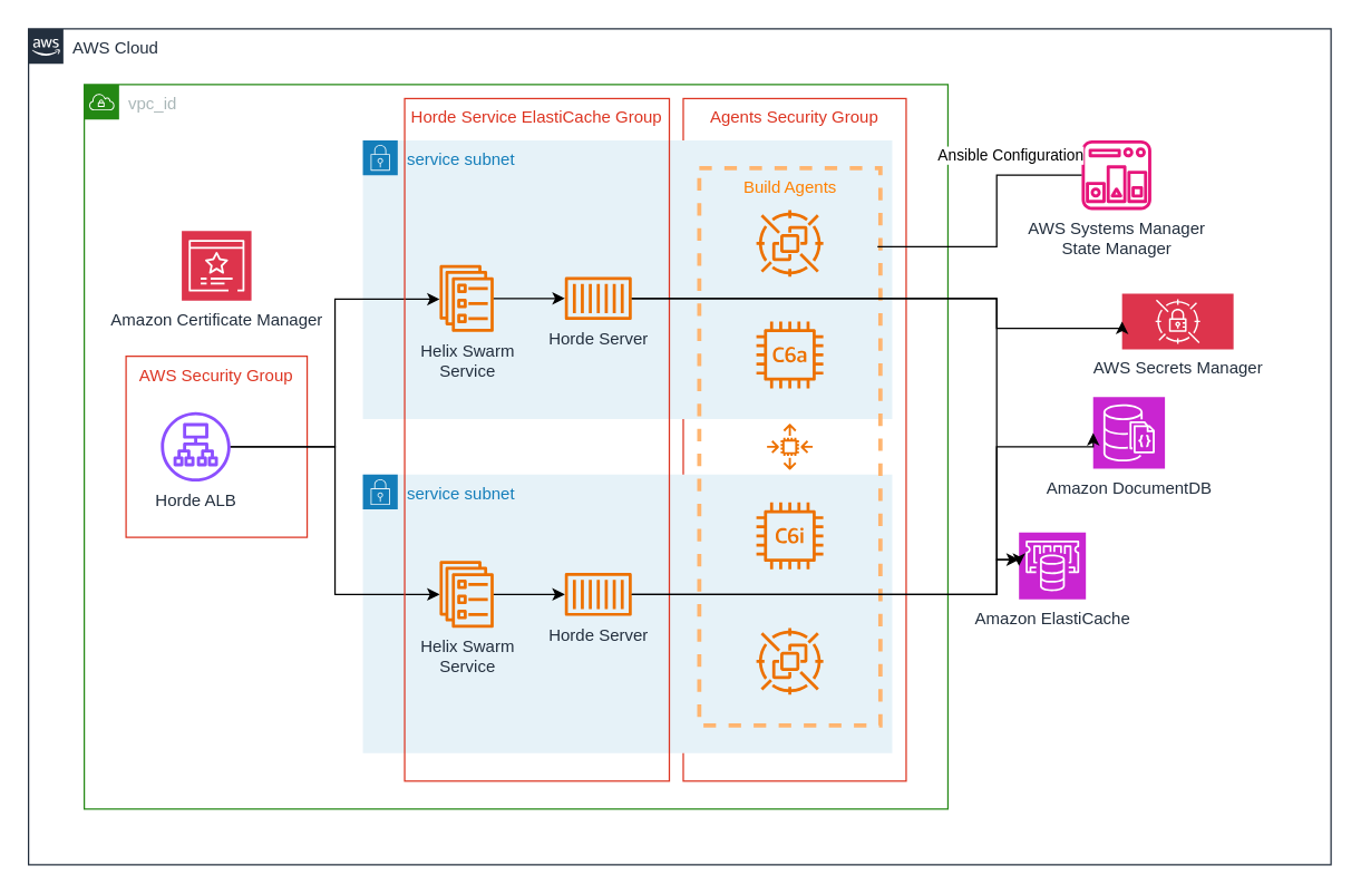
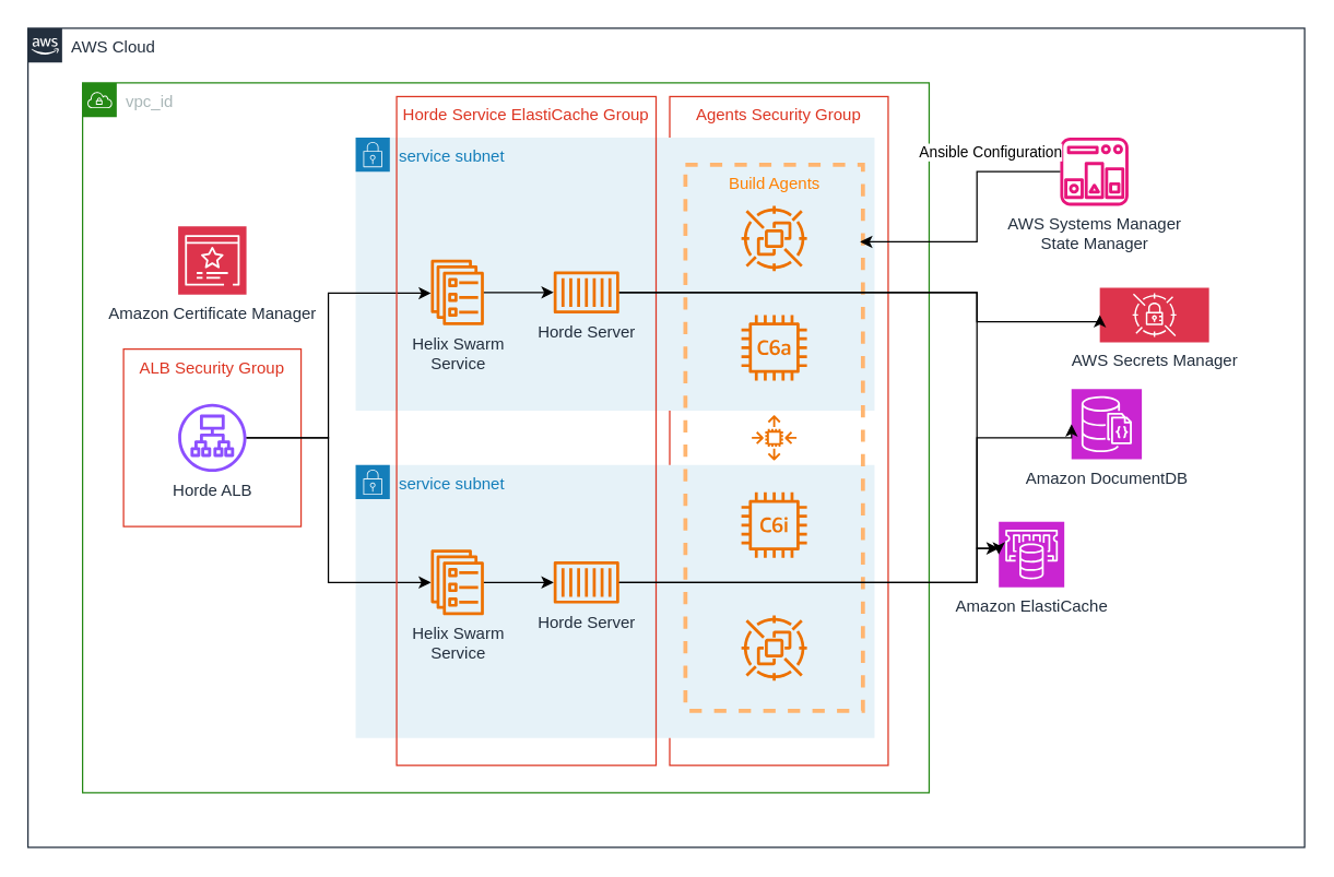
  <mxCell id="0" />
  <mxCell id="1" parent="0" />
  <mxCell id="2" value="AWS Cloud" style="points=[[0,0],[0.25,0],[0.5,0],[0.75,0],[1,0],[1,0.25],[1,0.5],[1,0.75],[1,1],[0.75,1],[0.5,1],[0.25,1],[0,1],[0,0.75],[0,0.5],[0,0.25]];outlineConnect=0;gradientColor=none;html=1;whiteSpace=wrap;fontSize=12;fontStyle=0;container=1;pointerEvents=0;collapsible=0;recursiveResize=0;shape=mxgraph.aws4.group;grIcon=mxgraph.aws4.group_aws_cloud_alt;strokeColor=#232F3E;fillColor=none;verticalAlign=top;align=left;spacingLeft=30;fontColor=#232F3E;dashed=0;" vertex="1" parent="1"><mxGeometry x="20" y="20" width="935" height="600" as="geometry" /></mxCell>
  <mxCell id="3" value="vpc_id" style="points=[[0,0],[0.25,0],[0.5,0],[0.75,0],[1,0],[1,0.25],[1,0.5],[1,0.75],[1,1],[0.75,1],[0.5,1],[0.25,1],[0,1],[0,0.75],[0,0.5],[0,0.25]];outlineConnect=0;gradientColor=none;html=1;whiteSpace=wrap;fontSize=12;fontStyle=0;container=1;pointerEvents=0;collapsible=0;recursiveResize=0;shape=mxgraph.aws4.group;grIcon=mxgraph.aws4.group_vpc;strokeColor=#248814;fillColor=none;verticalAlign=top;align=left;spacingLeft=30;fontColor=#AAB7B8;dashed=0;" vertex="1" parent="2"><mxGeometry x="40" y="40" width="620" height="520" as="geometry" /></mxCell>
  <mxCell id="4" value="Agents Security Group" style="fillColor=none;strokeColor=#DD3522;verticalAlign=top;fontStyle=0;fontColor=#DD3522;whiteSpace=wrap;html=1;" vertex="1" parent="3"><mxGeometry x="430" y="10" width="160" height="490" as="geometry" /></mxCell>
- <mxCell id="5" value="AWS Security Group" style="fillColor=none;strokeColor=#DD3522;verticalAlign=top;fontStyle=0;fontColor=#DD3522;whiteSpace=wrap;html=1;" vertex="1" parent="3"><mxGeometry x="30" y="195" width="130" height="130" as="geometry" /></mxCell>
- <mxCell id="6" value="Horde ALB" style="sketch=0;outlineConnect=0;fontColor=#232F3E;gradientColor=none;fillColor=#8C4FFF;strokeColor=none;dashed=0;verticalLabelPosition=bottom;verticalAlign=top;align=center;html=1;fontSize=12;fontStyle=0;aspect=fixed;pointerEvents=1;shape=mxgraph.aws4.application_load_balancer;" vertex="1" parent="3"><mxGeometry x="55" y="235" width="50" height="50" as="geometry" /></mxCell>
+ <mxCell id="5" value="ALB Security Group" style="fillColor=none;strokeColor=#DD3522;verticalAlign=top;fontStyle=0;fontColor=#DD3522;whiteSpace=wrap;html=1;" vertex="1" parent="3"><mxGeometry x="30" y="195" width="130" height="130" as="geometry" /></mxCell>
+ <mxCell id="6" value="Horde ALB" style="sketch=0;outlineConnect=0;fontColor=#232F3E;gradientColor=none;fillColor=#8C4FFF;strokeColor=none;dashed=0;verticalLabelPosition=bottom;verticalAlign=top;align=center;html=1;fontSize=12;fontStyle=0;aspect=fixed;pointerEvents=1;shape=mxgraph.aws4.application_load_balancer;" vertex="1" parent="3"><mxGeometry x="70" y="235" width="50" height="50" as="geometry" /></mxCell>
  <mxCell id="7" value="service subnet" style="points=[[0,0],[0.25,0],[0.5,0],[0.75,0],[1,0],[1,0.25],[1,0.5],[1,0.75],[1,1],[0.75,1],[0.5,1],[0.25,1],[0,1],[0,0.75],[0,0.5],[0,0.25]];outlineConnect=0;gradientColor=none;html=1;whiteSpace=wrap;fontSize=12;fontStyle=0;container=1;pointerEvents=0;collapsible=0;recursiveResize=0;shape=mxgraph.aws4.group;grIcon=mxgraph.aws4.group_security_group;grStroke=0;strokeColor=#147EBA;fillColor=#E6F2F8;verticalAlign=top;align=left;spacingLeft=30;fontColor=#147EBA;dashed=0;" vertex="1" parent="3"><mxGeometry x="200" y="40" width="380" height="200" as="geometry" /></mxCell>
  <mxCell id="8" value="Helix Swarm&lt;br&gt;Service" style="sketch=0;outlineConnect=0;fontColor=#232F3E;gradientColor=none;fillColor=#ED7100;strokeColor=none;dashed=0;verticalLabelPosition=bottom;verticalAlign=top;align=center;html=1;fontSize=12;fontStyle=0;aspect=fixed;pointerEvents=1;shape=mxgraph.aws4.ecs_service;" vertex="1" parent="7"><mxGeometry x="55" y="89.5" width="39" height="48" as="geometry" /></mxCell>
  <mxCell id="9" value="service subnet" style="points=[[0,0],[0.25,0],[0.5,0],[0.75,0],[1,0],[1,0.25],[1,0.5],[1,0.75],[1,1],[0.75,1],[0.5,1],[0.25,1],[0,1],[0,0.75],[0,0.5],[0,0.25]];outlineConnect=0;gradientColor=none;html=1;whiteSpace=wrap;fontSize=12;fontStyle=0;container=1;pointerEvents=0;collapsible=0;recursiveResize=0;shape=mxgraph.aws4.group;grIcon=mxgraph.aws4.group_security_group;grStroke=0;strokeColor=#147EBA;fillColor=#E6F2F8;verticalAlign=top;align=left;spacingLeft=30;fontColor=#147EBA;dashed=0;" vertex="1" parent="3"><mxGeometry x="200" y="280" width="380" height="200" as="geometry" /></mxCell>
  <mxCell id="10" value="Horde Server" style="sketch=0;outlineConnect=0;fontColor=#232F3E;gradientColor=none;fillColor=#ED7100;strokeColor=none;dashed=0;verticalLabelPosition=bottom;verticalAlign=top;align=center;html=1;fontSize=12;fontStyle=0;aspect=fixed;pointerEvents=1;shape=mxgraph.aws4.container_1;" vertex="1" parent="9"><mxGeometry x="145" y="70.5" width="48" height="31" as="geometry" /></mxCell>
  <mxCell id="11" value="Helix Swarm&lt;br&gt;Service" style="sketch=0;outlineConnect=0;fontColor=#232F3E;gradientColor=none;fillColor=#ED7100;strokeColor=none;dashed=0;verticalLabelPosition=bottom;verticalAlign=top;align=center;html=1;fontSize=12;fontStyle=0;aspect=fixed;pointerEvents=1;shape=mxgraph.aws4.ecs_service;" vertex="1" parent="9"><mxGeometry x="55" y="62" width="39" height="48" as="geometry" /></mxCell>
  <mxCell id="12" style="edgeStyle=orthogonalEdgeStyle;rounded=0;orthogonalLoop=1;jettySize=auto;html=1;" edge="1" parent="9" source="11" target="10"><mxGeometry relative="1" as="geometry" /></mxCell>
  <mxCell id="13" style="edgeStyle=orthogonalEdgeStyle;rounded=0;orthogonalLoop=1;jettySize=auto;html=1;" edge="1" parent="3" source="6" target="11"><mxGeometry relative="1" as="geometry"><Array as="points"><mxPoint x="180" y="260" /><mxPoint x="180" y="366" /></Array></mxGeometry></mxCell>
  <mxCell id="14" style="edgeStyle=orthogonalEdgeStyle;rounded=0;orthogonalLoop=1;jettySize=auto;html=1;" edge="1" parent="3" source="6" target="8"><mxGeometry relative="1" as="geometry"><Array as="points"><mxPoint x="180" y="260" /><mxPoint x="180" y="154" /></Array></mxGeometry></mxCell>
  <mxCell id="15" value="Amazon Certificate Manager" style="sketch=0;points=[[0,0,0],[0.25,0,0],[0.5,0,0],[0.75,0,0],[1,0,0],[0,1,0],[0.25,1,0],[0.5,1,0],[0.75,1,0],[1,1,0],[0,0.25,0],[0,0.5,0],[0,0.75,0],[1,0.25,0],[1,0.5,0],[1,0.75,0]];outlineConnect=0;fontColor=#232F3E;fillColor=#DD344C;strokeColor=#ffffff;dashed=0;verticalLabelPosition=bottom;verticalAlign=top;align=center;html=1;fontSize=12;fontStyle=0;aspect=fixed;shape=mxgraph.aws4.resourceIcon;resIcon=mxgraph.aws4.certificate_manager_3;" vertex="1" parent="3"><mxGeometry x="70" y="105" width="50" height="50" as="geometry" /></mxCell>
  <mxCell id="16" value="" style="sketch=0;outlineConnect=0;fontColor=#232F3E;gradientColor=none;fillColor=#ED7100;strokeColor=none;dashed=0;verticalLabelPosition=bottom;verticalAlign=top;align=center;html=1;fontSize=12;fontStyle=0;aspect=fixed;pointerEvents=1;shape=mxgraph.aws4.auto_scaling2;" vertex="1" parent="3"><mxGeometry x="490" y="243.5" width="33" height="33" as="geometry" /></mxCell>
  <mxCell id="17" value="Build Agents" style="fillColor=none;strokeColor=#FFB570;dashed=1;verticalAlign=top;fontStyle=0;fontColor=#FF8000;whiteSpace=wrap;html=1;strokeWidth=3;" vertex="1" parent="3"><mxGeometry x="441.5" y="60" width="130" height="400" as="geometry" /></mxCell>
  <mxCell id="18" value="" style="sketch=0;outlineConnect=0;fontColor=#232F3E;gradientColor=none;fillColor=#ED7100;strokeColor=none;dashed=0;verticalLabelPosition=bottom;verticalAlign=top;align=center;html=1;fontSize=12;fontStyle=0;aspect=fixed;pointerEvents=1;shape=mxgraph.aws4.ec2_c6a_instance;" vertex="1" parent="3"><mxGeometry x="482.5" y="170" width="48" height="48" as="geometry" /></mxCell>
  <mxCell id="19" value="" style="sketch=0;outlineConnect=0;fontColor=#232F3E;gradientColor=none;fillColor=#ED7100;strokeColor=none;dashed=0;verticalLabelPosition=bottom;verticalAlign=top;align=center;html=1;fontSize=12;fontStyle=0;aspect=fixed;pointerEvents=1;shape=mxgraph.aws4.ec2_c6i_instance;" vertex="1" parent="3"><mxGeometry x="482.5" y="300" width="48" height="48" as="geometry" /></mxCell>
  <mxCell id="20" value="" style="sketch=0;outlineConnect=0;fontColor=#232F3E;gradientColor=none;fillColor=#ED7100;strokeColor=none;dashed=0;verticalLabelPosition=bottom;verticalAlign=top;align=center;html=1;fontSize=12;fontStyle=0;aspect=fixed;pointerEvents=1;shape=mxgraph.aws4.spot_instance;" vertex="1" parent="3"><mxGeometry x="482.5" y="90" width="48" height="48" as="geometry" /></mxCell>
  <mxCell id="21" value="Horde Server" style="sketch=0;outlineConnect=0;fontColor=#232F3E;gradientColor=none;fillColor=#ED7100;strokeColor=none;dashed=0;verticalLabelPosition=bottom;verticalAlign=top;align=center;html=1;fontSize=12;fontStyle=0;aspect=fixed;pointerEvents=1;shape=mxgraph.aws4.container_1;" vertex="1" parent="3"><mxGeometry x="345" y="138" width="48" height="31" as="geometry" /></mxCell>
  <mxCell id="22" style="edgeStyle=orthogonalEdgeStyle;rounded=0;orthogonalLoop=1;jettySize=auto;html=1;" edge="1" parent="3" source="8" target="21"><mxGeometry relative="1" as="geometry" /></mxCell>
  <mxCell id="23" value="" style="sketch=0;outlineConnect=0;fontColor=#232F3E;gradientColor=none;fillColor=#ED7100;strokeColor=none;dashed=0;verticalLabelPosition=bottom;verticalAlign=top;align=center;html=1;fontSize=12;fontStyle=0;aspect=fixed;pointerEvents=1;shape=mxgraph.aws4.spot_instance;" vertex="1" parent="3"><mxGeometry x="482.5" y="390" width="48" height="48" as="geometry" /></mxCell>
  <mxCell id="24" value="Horde Service ElastiCache Group" style="fillColor=none;strokeColor=#DD3522;verticalAlign=top;fontStyle=0;fontColor=#DD3522;whiteSpace=wrap;html=1;" vertex="1" parent="3"><mxGeometry x="230" y="10" width="190" height="490" as="geometry" /></mxCell>
  <mxCell id="25" value="AWS Secrets Manager" style="sketch=0;points=[[0,0,0],[0.25,0,0],[0.5,0,0],[0.75,0,0],[1,0,0],[0,1,0],[0.25,1,0],[0.5,1,0],[0.75,1,0],[1,1,0],[0,0.25,0],[0,0.5,0],[0,0.75,0],[1,0.25,0],[1,0.5,0],[1,0.75,0]];outlineConnect=0;fontColor=#232F3E;fillColor=#DD344C;strokeColor=#ffffff;dashed=0;verticalLabelPosition=bottom;verticalAlign=top;align=center;html=1;fontSize=12;fontStyle=0;aspect=fixed;shape=mxgraph.aws4.resourceIcon;resIcon=mxgraph.aws4.secrets_manager;" vertex="1" parent="2"><mxGeometry x="785" y="190" width="80" height="40" as="geometry" /></mxCell>
  <mxCell id="26" value="Amazon ElastiCache&lt;br&gt;" style="sketch=0;points=[[0,0,0],[0.25,0,0],[0.5,0,0],[0.75,0,0],[1,0,0],[0,1,0],[0.25,1,0],[0.5,1,0],[0.75,1,0],[1,1,0],[0,0.25,0],[0,0.5,0],[0,0.75,0],[1,0.25,0],[1,0.5,0],[1,0.75,0]];outlineConnect=0;fontColor=#232F3E;fillColor=#C925D1;strokeColor=#ffffff;dashed=0;verticalLabelPosition=bottom;verticalAlign=top;align=center;html=1;fontSize=12;fontStyle=0;aspect=fixed;shape=mxgraph.aws4.resourceIcon;resIcon=mxgraph.aws4.elasticache;" vertex="1" parent="2"><mxGeometry x="711" y="361.5" width="48" height="48" as="geometry" /></mxCell>
  <mxCell id="27" style="edgeStyle=orthogonalEdgeStyle;rounded=0;orthogonalLoop=1;jettySize=auto;html=1;" edge="1" parent="2" source="10" target="26"><mxGeometry relative="1" as="geometry"><Array as="points"><mxPoint x="695" y="406" /><mxPoint x="695" y="381" /></Array></mxGeometry></mxCell>
  <mxCell id="28" style="edgeStyle=orthogonalEdgeStyle;rounded=0;orthogonalLoop=1;jettySize=auto;html=1;entryX=0;entryY=0.5;entryDx=0;entryDy=0;entryPerimeter=0;" edge="1" parent="2" source="21" target="26"><mxGeometry relative="1" as="geometry"><Array as="points"><mxPoint x="695" y="194" /><mxPoint x="695" y="381" /></Array></mxGeometry></mxCell>
  <mxCell id="29" style="edgeStyle=orthogonalEdgeStyle;rounded=0;orthogonalLoop=1;jettySize=auto;html=1;entryX=0;entryY=0.5;entryDx=0;entryDy=0;entryPerimeter=0;" edge="1" parent="2" source="21" target="25"><mxGeometry relative="1" as="geometry"><Array as="points"><mxPoint x="695" y="194" /><mxPoint x="695" y="215" /></Array></mxGeometry></mxCell>
  <mxCell id="30" value="Amazon DocumentDB" style="sketch=0;points=[[0,0,0],[0.25,0,0],[0.5,0,0],[0.75,0,0],[1,0,0],[0,1,0],[0.25,1,0],[0.5,1,0],[0.75,1,0],[1,1,0],[0,0.25,0],[0,0.5,0],[0,0.75,0],[1,0.25,0],[1,0.5,0],[1,0.75,0]];outlineConnect=0;fontColor=#232F3E;fillColor=#C925D1;strokeColor=#ffffff;dashed=0;verticalLabelPosition=bottom;verticalAlign=top;align=center;html=1;fontSize=12;fontStyle=0;aspect=fixed;shape=mxgraph.aws4.resourceIcon;resIcon=mxgraph.aws4.documentdb_with_mongodb_compatibility;" vertex="1" parent="2"><mxGeometry x="764.25" y="264.25" width="51.5" height="51.5" as="geometry" /></mxCell>
  <mxCell id="31" style="edgeStyle=orthogonalEdgeStyle;rounded=0;orthogonalLoop=1;jettySize=auto;html=1;entryX=0;entryY=0.5;entryDx=0;entryDy=0;entryPerimeter=0;" edge="1" parent="2" source="10" target="30"><mxGeometry relative="1" as="geometry"><Array as="points"><mxPoint x="695" y="406" /><mxPoint x="695" y="300" /></Array></mxGeometry></mxCell>
  <mxCell id="32" value="AWS Systems Manager&lt;br&gt;State Manager" style="sketch=0;outlineConnect=0;fontColor=#232F3E;gradientColor=none;fillColor=#E7157B;strokeColor=none;dashed=0;verticalLabelPosition=bottom;verticalAlign=top;align=center;html=1;fontSize=12;fontStyle=0;aspect=fixed;pointerEvents=1;shape=mxgraph.aws4.state_manager;" vertex="1" parent="2"><mxGeometry x="756" y="80" width="50" height="50" as="geometry" /></mxCell>
- <mxCell id="33" style="edgeStyle=orthogonalEdgeStyle;rounded=0;orthogonalLoop=1;jettySize=auto;html=1;entryX=0.984;entryY=0.141;entryDx=0;entryDy=0;entryPerimeter=0;endArrow=none;" edge="1" parent="2" source="32" target="17"><mxGeometry relative="1" as="geometry"><Array as="points"><mxPoint x="695" y="105" /><mxPoint x="695" y="156" /></Array></mxGeometry></mxCell>
+ <mxCell id="33" style="edgeStyle=orthogonalEdgeStyle;rounded=0;orthogonalLoop=1;jettySize=auto;html=1;entryX=0.984;entryY=0.141;entryDx=0;entryDy=0;entryPerimeter=0;" edge="1" parent="2" source="32" target="17"><mxGeometry relative="1" as="geometry"><Array as="points"><mxPoint x="695" y="105" /><mxPoint x="695" y="156" /></Array></mxGeometry></mxCell>
  <mxCell id="34" value="Ansible Configuration" style="edgeLabel;html=1;align=center;verticalAlign=middle;resizable=0;points=[];" vertex="1" connectable="0" parent="33"><mxGeometry x="-0.395" relative="1" as="geometry"><mxPoint x="8" y="-15" as="offset" /></mxGeometry></mxCell>
